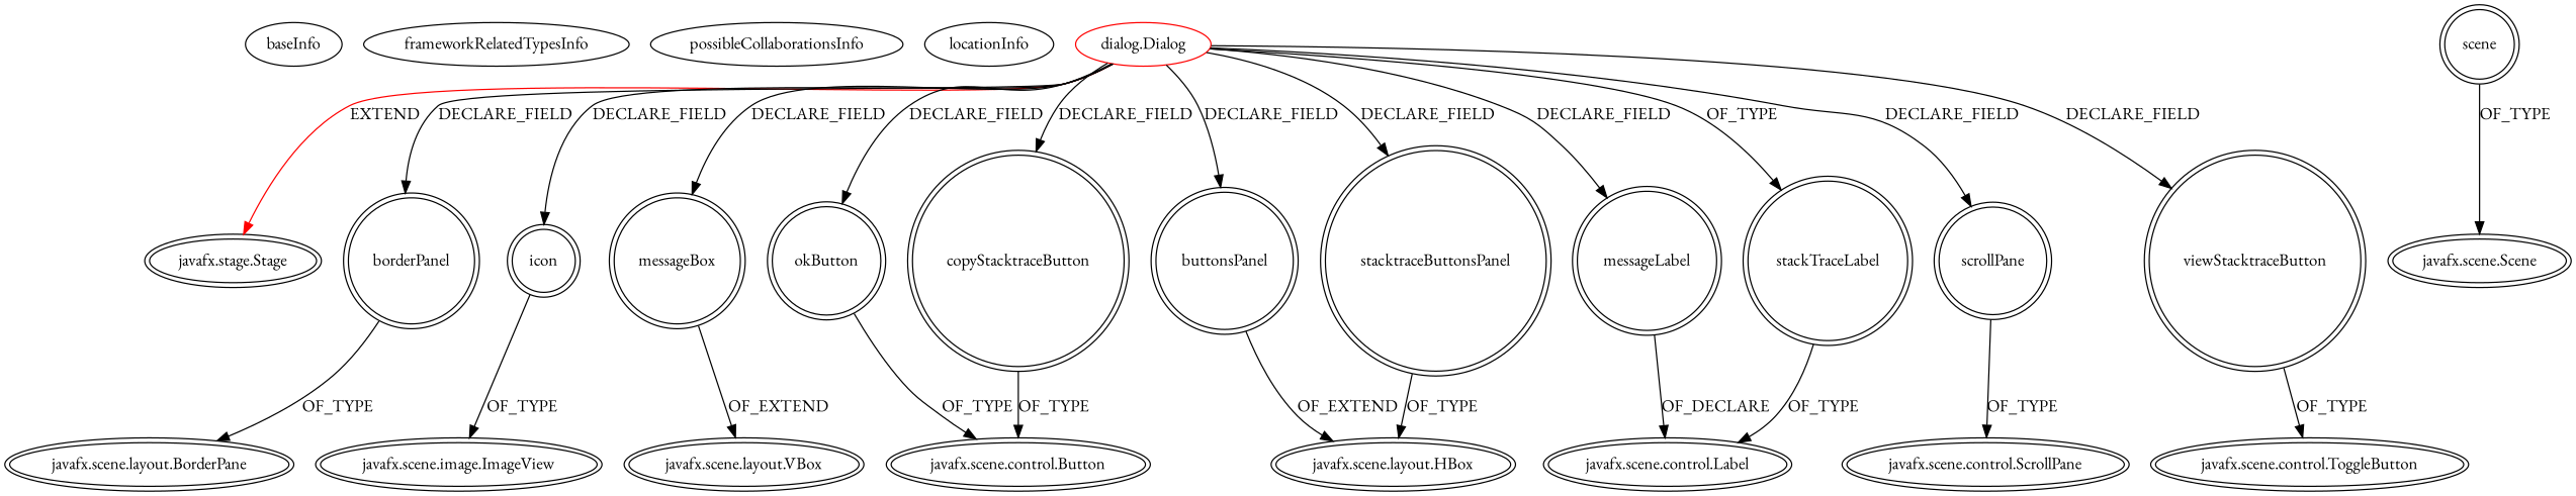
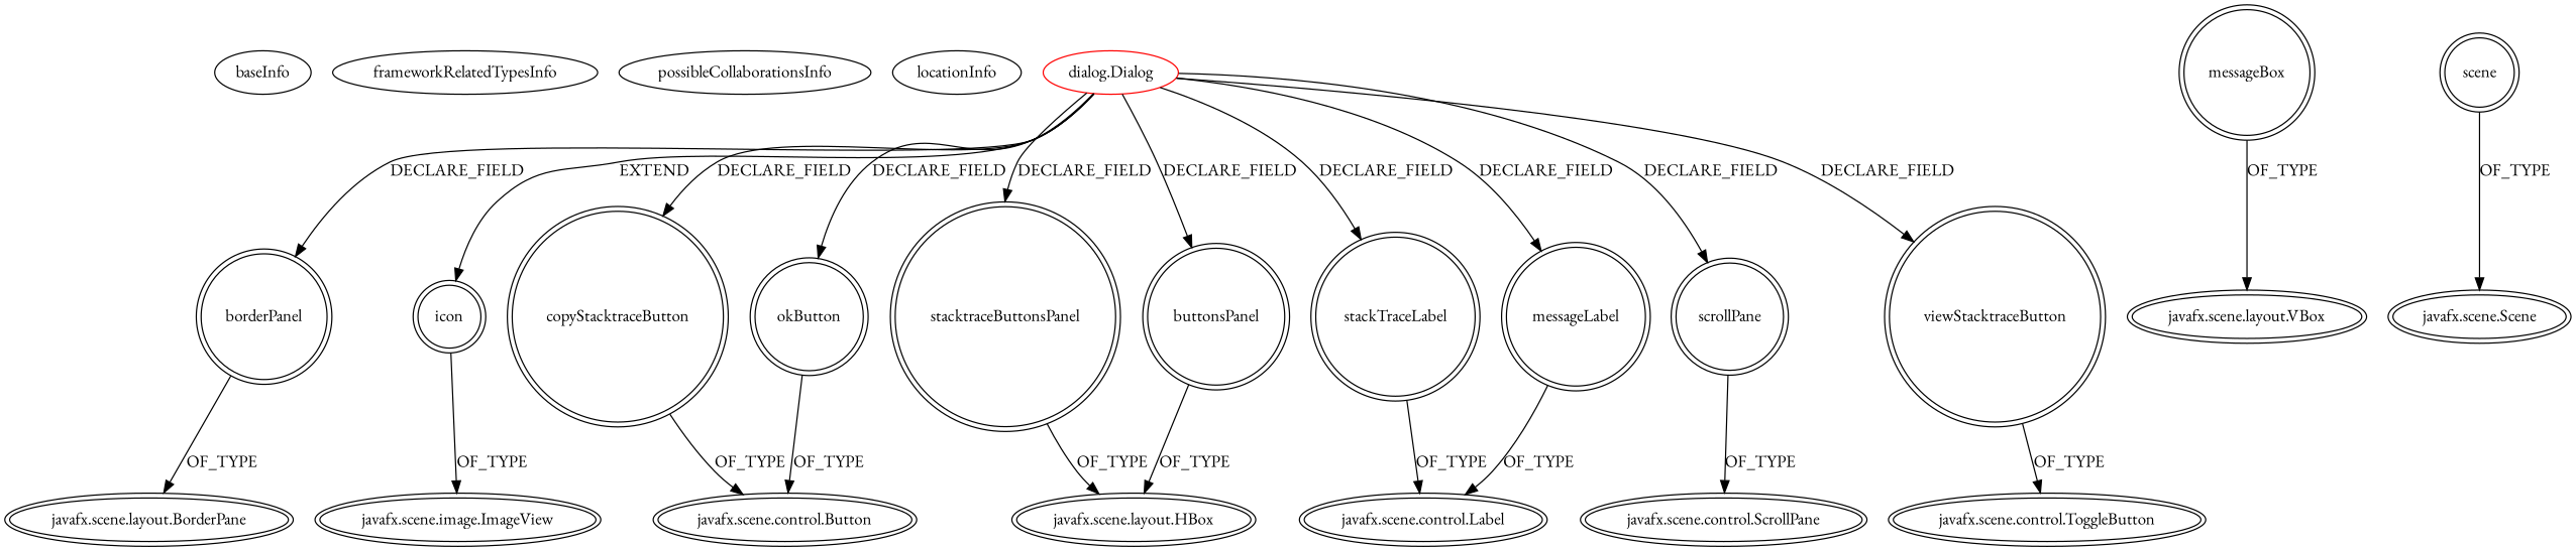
  digraph {
    fontname="EB Garamond"
    node [fontname="EB Garamond" isFrameworkType=true vertexType=FIELD_DECLARATION peripheries=2]
    edge [fontname="EB Garamond"]
    baseInfo [category=extension_graph graphId=787 isAnonymous=false possibleRelation=false isFrameworkType="" vertexType="" peripheries=""]
    frameworkRelatedTypesInfo [0="javafx.stage.Stage" isFrameworkType="" vertexType="" peripheries=""]
    possibleCollaborationsInfo [isFrameworkType="" vertexType="" peripheries=""]
    locationInfo [contextSignature=Dialog filePath="/LichuanLu-ShunUI-FX/ShunUI-FX-master/src/dialog/Dialog.java" graphId=787 projectName="LichuanLu-ShunUI-FX" isFrameworkType="" vertexType="" peripheries=""]
    n5 [color=red isFrameworkType=false label="dialog.Dialog" vertexType=ROOT_CLIENT_CLASS_DECLARATION peripheries=""]
-   n6 [label="javafx.stage.Stage" vertexType=FRAMEWORK_CLASS_TYPE]
    n7 [label=borderPanel shape=circle]
    n8 [label=buttonsPanel shape=circle]
    n9 [label=copyStacktraceButton shape=circle]
    n10 [label=icon shape=circle]
    n11 [label=messageBox shape=circle]
    n12 [label=messageLabel shape=circle]
    n13 [label=okButton shape=circle]
    n14 [label=scrollPane shape=circle]
    n15 [label=stackTraceLabel shape=circle]
    n16 [label=stacktraceButtonsPanel shape=circle]
    n17 [label=viewStacktraceButton shape=circle]
    n18 [label="javafx.scene.layout.BorderPane" vertexType=FRAMEWORK_CLASS_TYPE]
    n19 [label="javafx.scene.layout.HBox" vertexType=FRAMEWORK_CLASS_TYPE]
    n20 [label="javafx.scene.control.Button" vertexType=FRAMEWORK_CLASS_TYPE]
    n21 [label="javafx.scene.image.ImageView" vertexType=FRAMEWORK_CLASS_TYPE]
    n22 [label="javafx.scene.layout.VBox" vertexType=FRAMEWORK_CLASS_TYPE]
    n23 [label="javafx.scene.control.Label" vertexType=FRAMEWORK_CLASS_TYPE]
    n24 [label=scene shape=circle]
    n25 [label="javafx.scene.Scene" vertexType=FRAMEWORK_CLASS_TYPE]
    n26 [label="javafx.scene.control.ScrollPane" vertexType=FRAMEWORK_CLASS_TYPE]
    n27 [label="javafx.scene.control.ToggleButton" vertexType=FRAMEWORK_CLASS_TYPE]
-   n5 -> n6 [color=red label=EXTEND]
    n5 -> n7 [label=DECLARE_FIELD]
    n5 -> n8 [label=DECLARE_FIELD]
    n5 -> n9 [label=DECLARE_FIELD]
-   n5 -> n10 [label=DECLARE_FIELD]
-   n5 -> n11 [label=DECLARE_FIELD]
+   n5 -> n10 [label=EXTEND]
    n5 -> n12 [label=DECLARE_FIELD]
    n5 -> n13 [label=DECLARE_FIELD]
    n5 -> n14 [label=DECLARE_FIELD]
-   n5 -> n15 [label=OF_TYPE]
+   n5 -> n15 [label=DECLARE_FIELD]
    n5 -> n16 [label=DECLARE_FIELD]
    n5 -> n17 [label=DECLARE_FIELD]
    n7 -> n18 [label=OF_TYPE]
-   n8 -> n19 [label=OF_EXTEND]
+   n8 -> n19 [label=OF_TYPE]
    n9 -> n20 [label=OF_TYPE]
    n10 -> n21 [label=OF_TYPE]
-   n11 -> n22 [label=OF_EXTEND]
-   n12 -> n23 [label=OF_DECLARE]
+   n11 -> n22 [label=OF_TYPE]
+   n12 -> n23 [label=OF_TYPE]
    n13 -> n20 [label=OF_TYPE]
    n14 -> n26 [label=OF_TYPE]
    n15 -> n23 [label=OF_TYPE]
    n16 -> n19 [label=OF_TYPE]
    n17 -> n27 [label=OF_TYPE]
    n24 -> n25 [label=OF_TYPE]
  }
